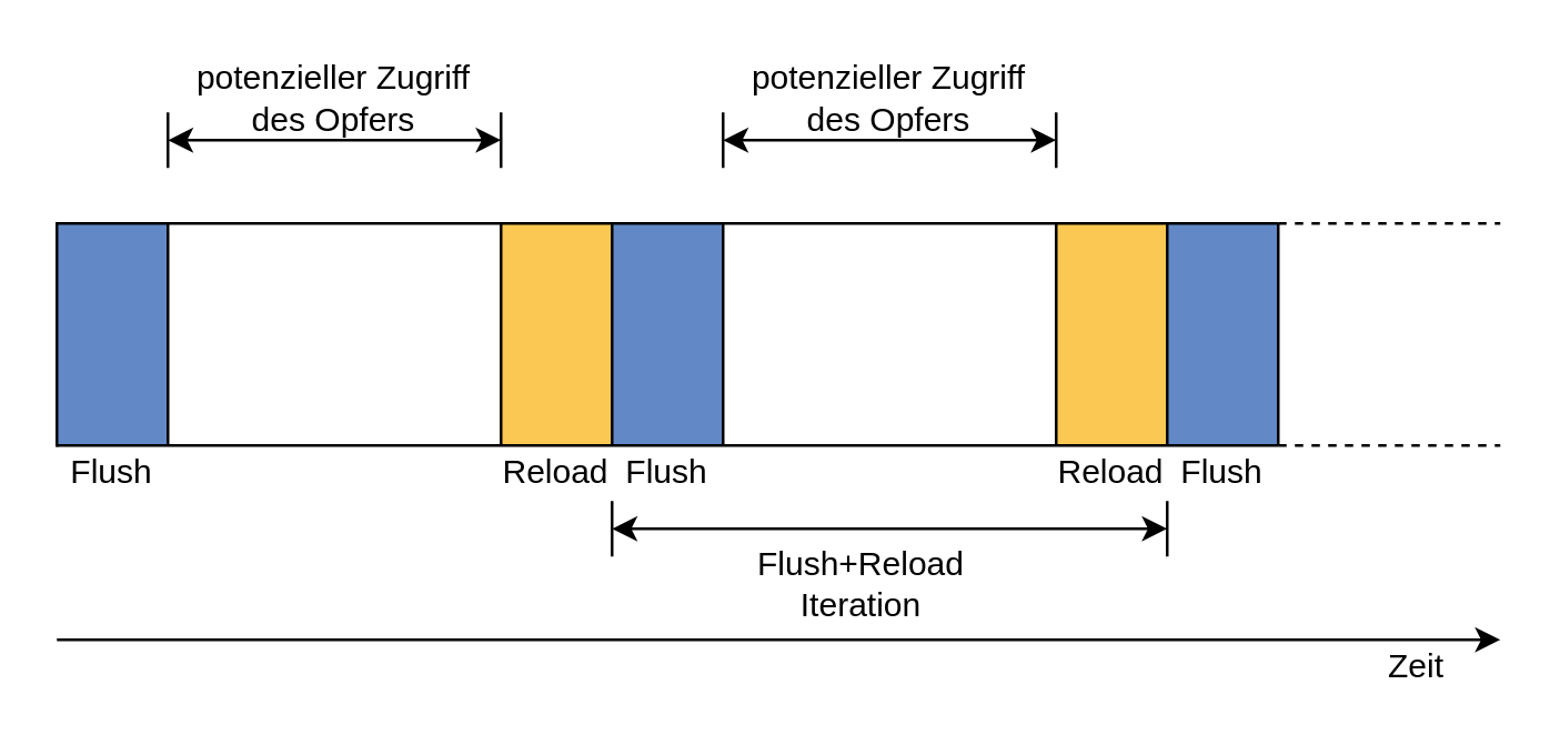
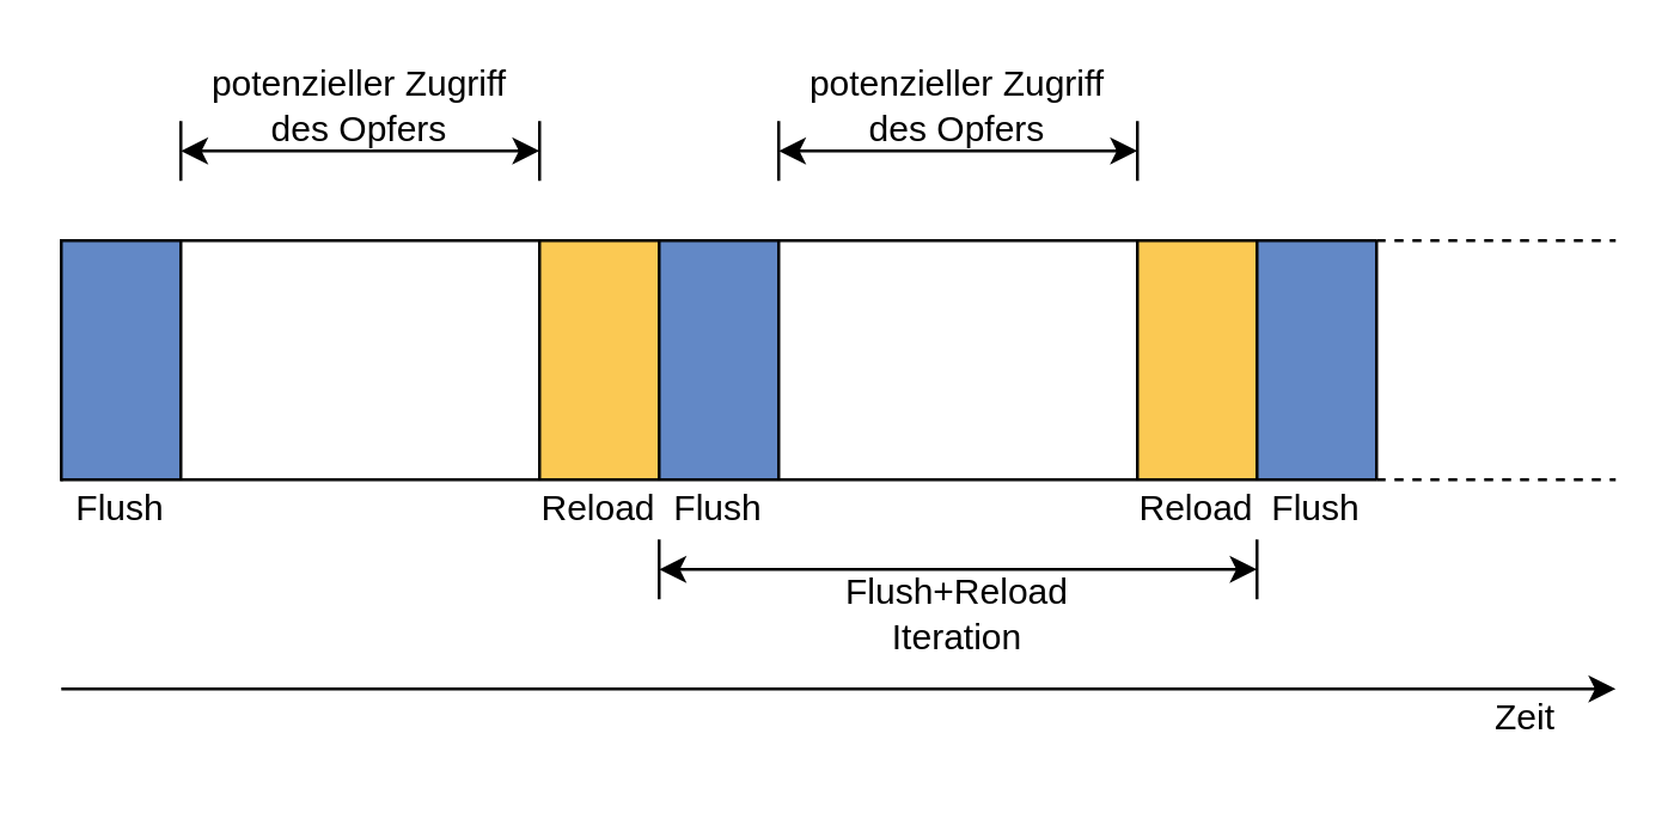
  <mxCell id="0" />
  <mxCell id="1" parent="0" />
  <mxCell id="2" value="" style="rounded=0;whiteSpace=wrap;html=1;strokeColor=none;fillColor=#2056ae;opacity=70;" vertex="1" parent="1"><mxGeometry x="20" y="80" width="40" height="80" as="geometry" /></mxCell>
  <mxCell id="3" value="" style="rounded=0;whiteSpace=wrap;html=1;strokeColor=none;fillColor=#fab20b;opacity=70;" vertex="1" parent="1"><mxGeometry x="180" y="80" width="40" height="80" as="geometry" /></mxCell>
  <mxCell id="4" value="" style="rounded=0;whiteSpace=wrap;html=1;strokeColor=none;fillColor=#2056ae;opacity=70;" vertex="1" parent="1"><mxGeometry x="420" y="80" width="40" height="80" as="geometry" /></mxCell>
  <mxCell id="5" value="" style="rounded=0;whiteSpace=wrap;html=1;strokeColor=none;fillColor=#2056ae;opacity=70;" vertex="1" parent="1"><mxGeometry x="220" y="80" width="40" height="80" as="geometry" /></mxCell>
  <mxCell id="6" value="" style="rounded=0;whiteSpace=wrap;html=1;strokeColor=none;fillColor=#fab20b;gradientDirection=north;opacity=70;" vertex="1" parent="1"><mxGeometry x="380" y="80" width="40" height="80" as="geometry" /></mxCell>
  <mxCell id="7" value="" style="endArrow=classic;html=1;" parent="1" edge="1"><mxGeometry width="50" height="50" relative="1" as="geometry"><mxPoint x="20" y="230" as="sourcePoint" /><mxPoint x="540" y="230" as="targetPoint" /></mxGeometry></mxCell>
  <mxCell id="8" value="Zeit" style="text;html=1;strokeColor=none;fillColor=none;align=center;verticalAlign=middle;whiteSpace=wrap;rounded=0;" parent="1" vertex="1"><mxGeometry x="490" y="230" width="40" height="20" as="geometry" /></mxCell>
  <mxCell id="9" value="" style="endArrow=none;html=1;" edge="1" parent="1"><mxGeometry width="50" height="50" relative="1" as="geometry"><mxPoint x="20" y="160" as="sourcePoint" /><mxPoint x="460" y="160" as="targetPoint" /></mxGeometry></mxCell>
  <mxCell id="10" value="" style="endArrow=none;html=1;rounded=0;strokeWidth=1;endSize=6;startSize=6;sourcePerimeterSpacing=0;shadow=0;sketch=0;" edge="1" parent="1"><mxGeometry width="50" height="50" relative="1" as="geometry"><mxPoint x="20" y="80" as="sourcePoint" /><mxPoint x="460" y="80" as="targetPoint" /></mxGeometry></mxCell>
  <mxCell id="11" value="" style="endArrow=none;dashed=1;html=1;" edge="1" parent="1"><mxGeometry width="50" height="50" relative="1" as="geometry"><mxPoint x="460" y="160" as="sourcePoint" /><mxPoint x="540" y="160" as="targetPoint" /></mxGeometry></mxCell>
  <mxCell id="12" value="" style="endArrow=none;dashed=1;html=1;" edge="1" parent="1"><mxGeometry width="50" height="50" relative="1" as="geometry"><mxPoint x="460" y="80" as="sourcePoint" /><mxPoint x="540" y="80" as="targetPoint" /></mxGeometry></mxCell>
  <mxCell id="13" value="" style="endArrow=none;html=1;" edge="1" parent="1"><mxGeometry width="50" height="50" relative="1" as="geometry"><mxPoint x="420" y="160" as="sourcePoint" /><mxPoint x="420" y="80" as="targetPoint" /></mxGeometry></mxCell>
  <mxCell id="14" value="" style="endArrow=none;html=1;" edge="1" parent="1"><mxGeometry width="50" height="50" relative="1" as="geometry"><mxPoint x="220" y="160" as="sourcePoint" /><mxPoint x="220" y="80" as="targetPoint" /></mxGeometry></mxCell>
  <mxCell id="15" value="Flush" style="text;html=1;strokeColor=none;fillColor=none;align=center;verticalAlign=middle;whiteSpace=wrap;rounded=0;" vertex="1" parent="1"><mxGeometry x="20" y="160.4" width="40" height="20" as="geometry" /></mxCell>
  <mxCell id="16" value="Reload" style="text;html=1;strokeColor=none;fillColor=none;align=center;verticalAlign=middle;whiteSpace=wrap;rounded=0;" vertex="1" parent="1"><mxGeometry x="180" y="160.4" width="40" height="20" as="geometry" /></mxCell>
  <mxCell id="17" value="Flush" style="text;html=1;strokeColor=none;fillColor=none;align=center;verticalAlign=middle;whiteSpace=wrap;rounded=0;" vertex="1" parent="1"><mxGeometry x="220" y="160.4" width="40" height="20" as="geometry" /></mxCell>
  <mxCell id="18" value="Flush" style="text;html=1;strokeColor=none;fillColor=none;align=center;verticalAlign=middle;whiteSpace=wrap;rounded=0;" vertex="1" parent="1"><mxGeometry x="420" y="160.4" width="40" height="20" as="geometry" /></mxCell>
  <mxCell id="19" value="Reload" style="text;html=1;strokeColor=none;fillColor=none;align=center;verticalAlign=middle;whiteSpace=wrap;rounded=0;" vertex="1" parent="1"><mxGeometry x="380" y="160.4" width="40" height="20" as="geometry" /></mxCell>
  <mxCell id="20" value="" style="endArrow=classic;startArrow=classic;html=1;" edge="1" parent="1"><mxGeometry width="50" height="50" relative="1" as="geometry"><mxPoint x="220" y="190" as="sourcePoint" /><mxPoint x="420" y="190" as="targetPoint" /></mxGeometry></mxCell>
  <mxCell id="21" value="" style="endArrow=none;html=1;" edge="1" parent="1"><mxGeometry width="50" height="50" relative="1" as="geometry"><mxPoint x="220" y="200" as="sourcePoint" /><mxPoint x="220" y="180" as="targetPoint" /></mxGeometry></mxCell>
  <mxCell id="22" value="" style="endArrow=none;html=1;" edge="1" parent="1"><mxGeometry width="50" height="50" relative="1" as="geometry"><mxPoint x="420" y="200" as="sourcePoint" /><mxPoint x="420" y="180" as="targetPoint" /></mxGeometry></mxCell>
- <mxCell id="23" value="Flush+Reload&lt;br&gt;Iteration" style="text;html=1;strokeColor=none;fillColor=none;align=center;verticalAlign=middle;whiteSpace=wrap;rounded=0;" vertex="1" parent="1"><mxGeometry x="270" y="195" width="80" height="30" as="geometry" /></mxCell>
+ <mxCell id="23" value="Flush+Reload&lt;br&gt;Iteration" style="text;html=1;strokeColor=none;fillColor=none;align=center;verticalAlign=middle;whiteSpace=wrap;rounded=0;" vertex="1" parent="1"><mxGeometry x="280" y="190" width="80" height="30" as="geometry" /></mxCell>
  <mxCell id="24" value="" style="endArrow=classic;startArrow=classic;html=1;" edge="1" parent="1"><mxGeometry width="50" height="50" relative="1" as="geometry"><mxPoint x="260" y="50" as="sourcePoint" /><mxPoint x="380" y="50" as="targetPoint" /></mxGeometry></mxCell>
  <mxCell id="25" value="" style="endArrow=none;html=1;" edge="1" parent="1"><mxGeometry width="50" height="50" relative="1" as="geometry"><mxPoint x="260" y="60" as="sourcePoint" /><mxPoint x="260" y="40" as="targetPoint" /></mxGeometry></mxCell>
  <mxCell id="26" value="" style="endArrow=none;html=1;" edge="1" parent="1"><mxGeometry width="50" height="50" relative="1" as="geometry"><mxPoint x="380" y="60" as="sourcePoint" /><mxPoint x="380" y="40" as="targetPoint" /></mxGeometry></mxCell>
  <mxCell id="27" value="" style="endArrow=classic;startArrow=classic;html=1;" edge="1" parent="1"><mxGeometry width="50" height="50" relative="1" as="geometry"><mxPoint x="60" y="50" as="sourcePoint" /><mxPoint x="180" y="50" as="targetPoint" /></mxGeometry></mxCell>
  <mxCell id="28" value="" style="endArrow=none;html=1;" edge="1" parent="1"><mxGeometry width="50" height="50" relative="1" as="geometry"><mxPoint x="60" y="60" as="sourcePoint" /><mxPoint x="60" y="40" as="targetPoint" /></mxGeometry></mxCell>
  <mxCell id="29" value="" style="endArrow=none;html=1;" edge="1" parent="1"><mxGeometry width="50" height="50" relative="1" as="geometry"><mxPoint x="180" y="60" as="sourcePoint" /><mxPoint x="180" y="40" as="targetPoint" /></mxGeometry></mxCell>
  <mxCell id="30" value="potenzieller Zugriff des Opfers" style="text;html=1;strokeColor=none;fillColor=none;align=center;verticalAlign=middle;whiteSpace=wrap;rounded=0;" vertex="1" parent="1"><mxGeometry x="60" y="20" width="120" height="30" as="geometry" /></mxCell>
  <mxCell id="31" value="potenzieller Zugriff des Opfers" style="text;html=1;strokeColor=none;fillColor=none;align=center;verticalAlign=middle;whiteSpace=wrap;rounded=0;" vertex="1" parent="1"><mxGeometry x="260" y="20" width="120" height="30" as="geometry" /></mxCell>
  <mxCell id="32" value="" style="endArrow=none;html=1;" edge="1" parent="1"><mxGeometry width="50" height="50" relative="1" as="geometry"><mxPoint x="260" y="160" as="sourcePoint" /><mxPoint x="260" y="80" as="targetPoint" /></mxGeometry></mxCell>
  <mxCell id="33" value="" style="endArrow=none;html=1;" edge="1" parent="1"><mxGeometry width="50" height="50" relative="1" as="geometry"><mxPoint x="60" y="160" as="sourcePoint" /><mxPoint x="60" y="80" as="targetPoint" /></mxGeometry></mxCell>
  <mxCell id="34" value="" style="endArrow=none;html=1;rounded=0;" edge="1" parent="1"><mxGeometry width="50" height="50" relative="1" as="geometry"><mxPoint x="20" y="160.5" as="sourcePoint" /><mxPoint x="20" y="79.5" as="targetPoint" /></mxGeometry></mxCell>
  <mxCell id="35" value="" style="endArrow=none;html=1;" edge="1" parent="1"><mxGeometry width="50" height="50" relative="1" as="geometry"><mxPoint x="460" y="160" as="sourcePoint" /><mxPoint x="460" y="80" as="targetPoint" /></mxGeometry></mxCell>
  <mxCell id="36" value="" style="endArrow=none;html=1;" edge="1" parent="1"><mxGeometry width="50" height="50" relative="1" as="geometry"><mxPoint x="380" y="160" as="sourcePoint" /><mxPoint x="380" y="80" as="targetPoint" /></mxGeometry></mxCell>
  <mxCell id="37" value="" style="endArrow=none;html=1;" edge="1" parent="1"><mxGeometry width="50" height="50" relative="1" as="geometry"><mxPoint x="180" y="160" as="sourcePoint" /><mxPoint x="180" y="80" as="targetPoint" /></mxGeometry></mxCell>
